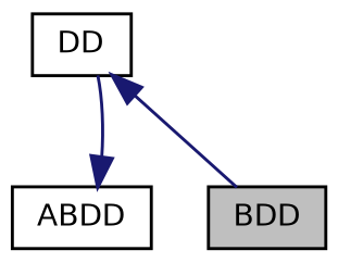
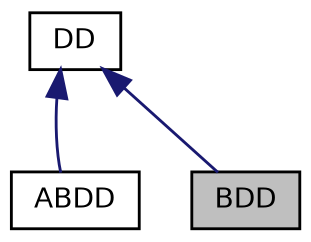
  digraph {
    node [color=black fillcolor=white fontname=Helvetica fontsize=10 shape=record style=filled]
    edge [color=midnightblue dir=back fontname=Helvetica fontsize=10 labelfontname=Helvetica labelfontsize=10 style=solid]
    n1 [fillcolor=grey75 fontcolor=black height=0.2 label=BDD width=0.4]
    n2 [height=0.2 label=ABDD width=0.4]
    n3 [height=0.2 label=DD width=0.4]
    n3 -> n1
-   n2 -> n3
+   n3 -> n2
  }
